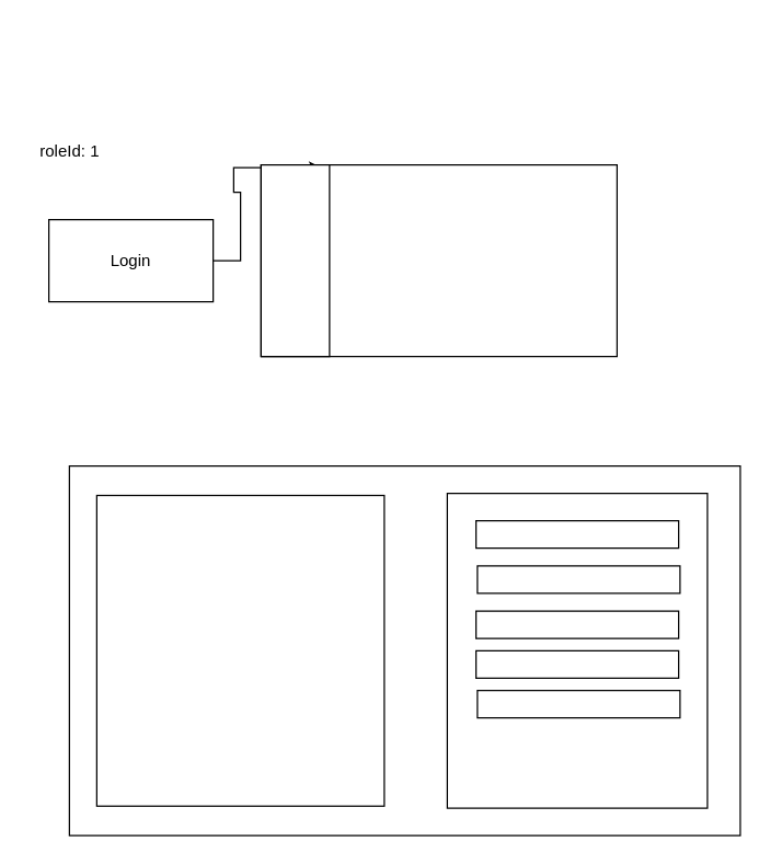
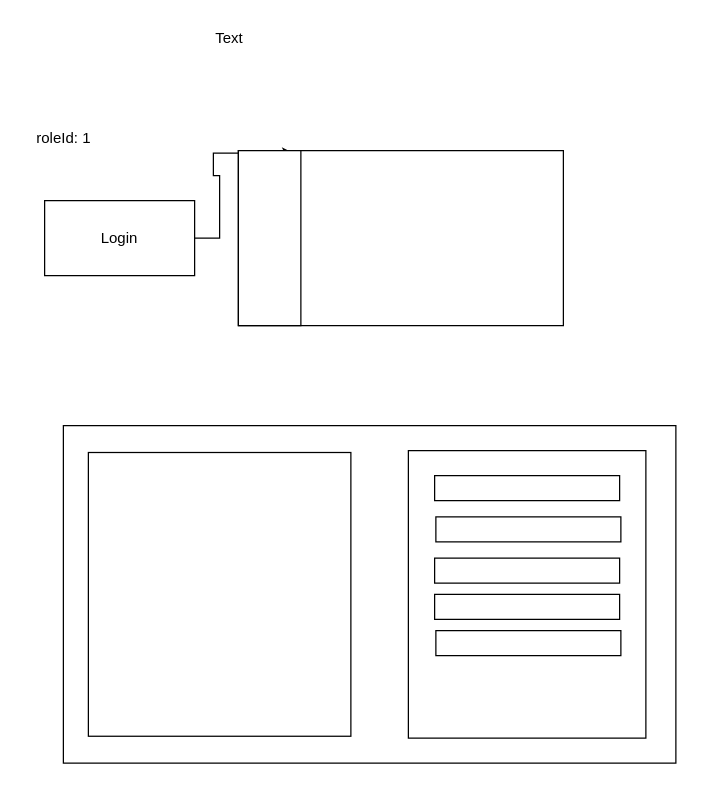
  <mxCell id="0" />
  <mxCell id="1" parent="0" />
  <mxCell id="2" style="edgeStyle=orthogonalEdgeStyle;rounded=0;orthogonalLoop=1;jettySize=auto;html=1;entryX=0.169;entryY=0.014;entryDx=0;entryDy=0;entryPerimeter=0;" edge="1" parent="1" source="3" target="4"><mxGeometry relative="1" as="geometry" /></mxCell>
  <mxCell id="3" value="Login" style="whiteSpace=wrap;html=1;" vertex="1" parent="1"><mxGeometry x="35" y="160" width="120" height="60" as="geometry" /></mxCell>
  <mxCell id="4" value="" style="whiteSpace=wrap;html=1;" vertex="1" parent="1"><mxGeometry x="190" y="120" width="260" height="140" as="geometry" /></mxCell>
  <mxCell id="5" value="roleId: 1" style="text;html=1;resizable=0;autosize=1;align=center;verticalAlign=middle;points=[];fillColor=none;strokeColor=none;rounded=0;" vertex="1" parent="1"><mxGeometry x="20" y="100" width="60" height="20" as="geometry" /></mxCell>
  <mxCell id="6" value="" style="whiteSpace=wrap;html=1;" vertex="1" parent="1"><mxGeometry x="190" y="120" width="50" height="140" as="geometry" /></mxCell>
+ <mxCell id="7" value="Text" style="text;html=1;resizable=0;points=[];autosize=1;align=left;verticalAlign=top;spacingTop=-4;" vertex="1" parent="1"><mxGeometry x="170" y="20" width="40" height="20" as="geometry" /></mxCell>
  <mxCell id="8" value="" style="whiteSpace=wrap;html=1;" vertex="1" parent="1"><mxGeometry x="50" y="340" width="490" height="270" as="geometry" /></mxCell>
  <mxCell id="9" value="" style="whiteSpace=wrap;html=1;" vertex="1" parent="1"><mxGeometry x="326" y="360" width="190" height="230" as="geometry" /></mxCell>
  <mxCell id="10" value="" style="whiteSpace=wrap;html=1;" vertex="1" parent="1"><mxGeometry x="347" y="380" width="148" height="20" as="geometry" /></mxCell>
  <mxCell id="11" value="" style="whiteSpace=wrap;html=1;" vertex="1" parent="1"><mxGeometry x="348" y="413" width="148" height="20" as="geometry" /></mxCell>
  <mxCell id="12" value="" style="whiteSpace=wrap;html=1;" vertex="1" parent="1"><mxGeometry x="347" y="446" width="148" height="20" as="geometry" /></mxCell>
  <mxCell id="13" value="" style="whiteSpace=wrap;html=1;" vertex="1" parent="1"><mxGeometry x="347" y="475" width="148" height="20" as="geometry" /></mxCell>
  <mxCell id="14" value="" style="whiteSpace=wrap;html=1;" vertex="1" parent="1"><mxGeometry x="348" y="504" width="148" height="20" as="geometry" /></mxCell>
  <mxCell id="15" value="" style="whiteSpace=wrap;html=1;" vertex="1" parent="1"><mxGeometry x="70" y="361.5" width="210" height="227" as="geometry" /></mxCell>
